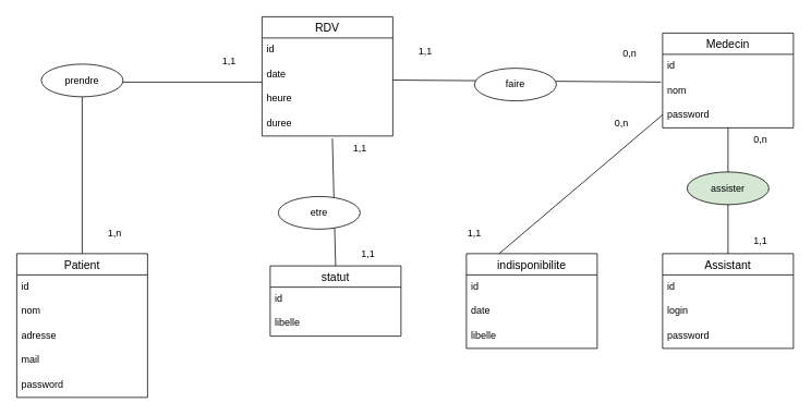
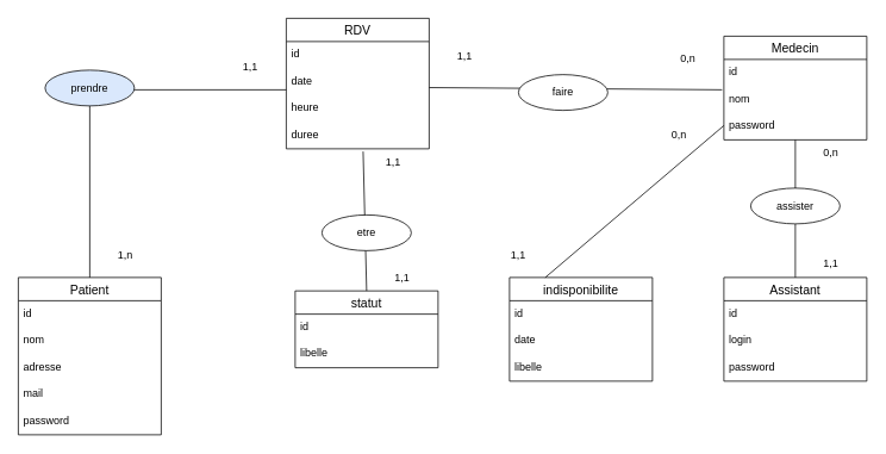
  <mxCell id="0" />
  <mxCell id="1" parent="0" />
  <mxCell id="2" value="RDV" style="swimlane;fontStyle=0;childLayout=stackLayout;horizontal=1;startSize=26;horizontalStack=0;resizeParent=1;resizeParentMax=0;resizeLast=0;collapsible=1;marginBottom=0;align=center;fontSize=14;" vertex="1" parent="1"><mxGeometry x="320" y="20" width="160" height="146" as="geometry" /></mxCell>
  <mxCell id="3" value="id" style="text;strokeColor=none;fillColor=none;spacingLeft=4;spacingRight=4;overflow=hidden;rotatable=0;points=[[0,0.5],[1,0.5]];portConstraint=eastwest;fontSize=12;" vertex="1" parent="2"><mxGeometry y="26" width="160" height="30" as="geometry" /></mxCell>
  <mxCell id="4" value="date" style="text;strokeColor=none;fillColor=none;spacingLeft=4;spacingRight=4;overflow=hidden;rotatable=0;points=[[0,0.5],[1,0.5]];portConstraint=eastwest;fontSize=12;" vertex="1" parent="2"><mxGeometry y="56" width="160" height="30" as="geometry" /></mxCell>
  <mxCell id="5" value="heure" style="text;strokeColor=none;fillColor=none;spacingLeft=4;spacingRight=4;overflow=hidden;rotatable=0;points=[[0,0.5],[1,0.5]];portConstraint=eastwest;fontSize=12;" vertex="1" parent="2"><mxGeometry y="86" width="160" height="30" as="geometry" /></mxCell>
  <mxCell id="6" value="duree" style="text;strokeColor=none;fillColor=none;spacingLeft=4;spacingRight=4;overflow=hidden;rotatable=0;points=[[0,0.5],[1,0.5]];portConstraint=eastwest;fontSize=12;" vertex="1" parent="2"><mxGeometry y="116" width="160" height="30" as="geometry" /></mxCell>
  <mxCell id="7" value="Medecin" style="swimlane;fontStyle=0;childLayout=stackLayout;horizontal=1;startSize=26;horizontalStack=0;resizeParent=1;resizeParentMax=0;resizeLast=0;collapsible=1;marginBottom=0;align=center;fontSize=14;" vertex="1" parent="1"><mxGeometry x="810" y="40" width="160" height="116" as="geometry" /></mxCell>
  <mxCell id="8" value="id" style="text;strokeColor=none;fillColor=none;spacingLeft=4;spacingRight=4;overflow=hidden;rotatable=0;points=[[0,0.5],[1,0.5]];portConstraint=eastwest;fontSize=12;" vertex="1" parent="7"><mxGeometry y="26" width="160" height="30" as="geometry" /></mxCell>
  <mxCell id="9" value="nom" style="text;strokeColor=none;fillColor=none;spacingLeft=4;spacingRight=4;overflow=hidden;rotatable=0;points=[[0,0.5],[1,0.5]];portConstraint=eastwest;fontSize=12;" vertex="1" parent="7"><mxGeometry y="56" width="160" height="30" as="geometry" /></mxCell>
  <mxCell id="10" value="password" style="text;strokeColor=none;fillColor=none;spacingLeft=4;spacingRight=4;overflow=hidden;rotatable=0;points=[[0,0.5],[1,0.5]];portConstraint=eastwest;fontSize=12;" vertex="1" parent="7"><mxGeometry y="86" width="160" height="30" as="geometry" /></mxCell>
  <mxCell id="11" value="Assistant" style="swimlane;fontStyle=0;childLayout=stackLayout;horizontal=1;startSize=26;horizontalStack=0;resizeParent=1;resizeParentMax=0;resizeLast=0;collapsible=1;marginBottom=0;align=center;fontSize=14;" vertex="1" parent="1"><mxGeometry x="810" y="310" width="160" height="116" as="geometry" /></mxCell>
  <mxCell id="12" value="id" style="text;strokeColor=none;fillColor=none;spacingLeft=4;spacingRight=4;overflow=hidden;rotatable=0;points=[[0,0.5],[1,0.5]];portConstraint=eastwest;fontSize=12;" vertex="1" parent="11"><mxGeometry y="26" width="160" height="30" as="geometry" /></mxCell>
  <mxCell id="13" value="login" style="text;strokeColor=none;fillColor=none;spacingLeft=4;spacingRight=4;overflow=hidden;rotatable=0;points=[[0,0.5],[1,0.5]];portConstraint=eastwest;fontSize=12;" vertex="1" parent="11"><mxGeometry y="56" width="160" height="30" as="geometry" /></mxCell>
  <mxCell id="14" value="password" style="text;strokeColor=none;fillColor=none;spacingLeft=4;spacingRight=4;overflow=hidden;rotatable=0;points=[[0,0.5],[1,0.5]];portConstraint=eastwest;fontSize=12;" vertex="1" parent="11"><mxGeometry y="86" width="160" height="30" as="geometry" /></mxCell>
  <mxCell id="15" value="statut" style="swimlane;fontStyle=0;childLayout=stackLayout;horizontal=1;startSize=26;horizontalStack=0;resizeParent=1;resizeParentMax=0;resizeLast=0;collapsible=1;marginBottom=0;align=center;fontSize=14;" vertex="1" parent="1"><mxGeometry x="330" y="325" width="160" height="86" as="geometry" /></mxCell>
  <mxCell id="16" value="id" style="text;strokeColor=none;fillColor=none;spacingLeft=4;spacingRight=4;overflow=hidden;rotatable=0;points=[[0,0.5],[1,0.5]];portConstraint=eastwest;fontSize=12;" vertex="1" parent="15"><mxGeometry y="26" width="160" height="30" as="geometry" /></mxCell>
  <mxCell id="17" value="libelle" style="text;strokeColor=none;fillColor=none;spacingLeft=4;spacingRight=4;overflow=hidden;rotatable=0;points=[[0,0.5],[1,0.5]];portConstraint=eastwest;fontSize=12;" vertex="1" parent="15"><mxGeometry y="56" width="160" height="30" as="geometry" /></mxCell>
  <mxCell id="18" value="Patient" style="swimlane;fontStyle=0;childLayout=stackLayout;horizontal=1;startSize=26;horizontalStack=0;resizeParent=1;resizeParentMax=0;resizeLast=0;collapsible=1;marginBottom=0;align=center;fontSize=14;" vertex="1" parent="1"><mxGeometry x="20" y="310" width="160" height="176" as="geometry" /></mxCell>
  <mxCell id="19" value="id" style="text;strokeColor=none;fillColor=none;spacingLeft=4;spacingRight=4;overflow=hidden;rotatable=0;points=[[0,0.5],[1,0.5]];portConstraint=eastwest;fontSize=12;" vertex="1" parent="18"><mxGeometry y="26" width="160" height="30" as="geometry" /></mxCell>
  <mxCell id="20" value="nom" style="text;strokeColor=none;fillColor=none;spacingLeft=4;spacingRight=4;overflow=hidden;rotatable=0;points=[[0,0.5],[1,0.5]];portConstraint=eastwest;fontSize=12;" vertex="1" parent="18"><mxGeometry y="56" width="160" height="30" as="geometry" /></mxCell>
  <mxCell id="21" value="adresse" style="text;strokeColor=none;fillColor=none;spacingLeft=4;spacingRight=4;overflow=hidden;rotatable=0;points=[[0,0.5],[1,0.5]];portConstraint=eastwest;fontSize=12;" vertex="1" parent="18"><mxGeometry y="86" width="160" height="30" as="geometry" /></mxCell>
  <mxCell id="22" value="mail" style="text;strokeColor=none;fillColor=none;spacingLeft=4;spacingRight=4;overflow=hidden;rotatable=0;points=[[0,0.5],[1,0.5]];portConstraint=eastwest;fontSize=12;" vertex="1" parent="18"><mxGeometry y="116" width="160" height="30" as="geometry" /></mxCell>
  <mxCell id="23" value="password" style="text;strokeColor=none;fillColor=none;spacingLeft=4;spacingRight=4;overflow=hidden;rotatable=0;points=[[0,0.5],[1,0.5]];portConstraint=eastwest;fontSize=12;" vertex="1" parent="18"><mxGeometry y="146" width="160" height="30" as="geometry" /></mxCell>
  <mxCell id="24" value="indisponibilite" style="swimlane;fontStyle=0;childLayout=stackLayout;horizontal=1;startSize=26;horizontalStack=0;resizeParent=1;resizeParentMax=0;resizeLast=0;collapsible=1;marginBottom=0;align=center;fontSize=14;" vertex="1" parent="1"><mxGeometry x="570" y="310" width="160" height="116" as="geometry" /></mxCell>
  <mxCell id="25" value="id" style="text;strokeColor=none;fillColor=none;spacingLeft=4;spacingRight=4;overflow=hidden;rotatable=0;points=[[0,0.5],[1,0.5]];portConstraint=eastwest;fontSize=12;" vertex="1" parent="24"><mxGeometry y="26" width="160" height="30" as="geometry" /></mxCell>
  <mxCell id="26" value="date" style="text;strokeColor=none;fillColor=none;spacingLeft=4;spacingRight=4;overflow=hidden;rotatable=0;points=[[0,0.5],[1,0.5]];portConstraint=eastwest;fontSize=12;" vertex="1" parent="24"><mxGeometry y="56" width="160" height="30" as="geometry" /></mxCell>
  <mxCell id="27" value="libelle" style="text;strokeColor=none;fillColor=none;spacingLeft=4;spacingRight=4;overflow=hidden;rotatable=0;points=[[0,0.5],[1,0.5]];portConstraint=eastwest;fontSize=12;" vertex="1" parent="24"><mxGeometry y="86" width="160" height="30" as="geometry" /></mxCell>
- <mxCell id="28" value="prendre" style="ellipse;whiteSpace=wrap;html=1;align=center;" vertex="1" parent="1"><mxGeometry x="50" y="78" width="100" height="40" as="geometry" /></mxCell>
+ <mxCell id="28" value="prendre" style="ellipse;whiteSpace=wrap;html=1;align=center;fillColor=#dae8fc;" vertex="1" parent="1"><mxGeometry x="50" y="78" width="100" height="40" as="geometry" /></mxCell>
  <mxCell id="29" value="" style="endArrow=none;html=1;rounded=0;" edge="1" parent="1"><mxGeometry relative="1" as="geometry"><mxPoint x="150" y="100" as="sourcePoint" /><mxPoint x="320" y="100" as="targetPoint" /></mxGeometry></mxCell>
  <mxCell id="30" value="" style="endArrow=none;html=1;rounded=0;entryX=0.5;entryY=0;entryDx=0;entryDy=0;exitX=0.5;exitY=1;exitDx=0;exitDy=0;" edge="1" parent="1" source="28" target="18"><mxGeometry relative="1" as="geometry"><mxPoint x="90" y="130" as="sourcePoint" /><mxPoint x="250" y="130" as="targetPoint" /></mxGeometry></mxCell>
  <mxCell id="31" value="" style="endArrow=none;html=1;rounded=0;entryX=0.538;entryY=1.1;entryDx=0;entryDy=0;entryPerimeter=0;exitX=0.5;exitY=0;exitDx=0;exitDy=0;" edge="1" parent="1" source="15" target="6"><mxGeometry relative="1" as="geometry"><mxPoint x="250" y="200" as="sourcePoint" /><mxPoint x="410" y="200" as="targetPoint" /></mxGeometry></mxCell>
- <mxCell id="32" value="etre" style="ellipse;whiteSpace=wrap;html=1;align=center;" vertex="1" parent="1"><mxGeometry x="340" y="240" width="100" height="40" as="geometry" /></mxCell>
+ <mxCell id="32" value="etre" style="ellipse;whiteSpace=wrap;html=1;align=center;" vertex="1" parent="1"><mxGeometry x="360" y="240" width="100" height="40" as="geometry" /></mxCell>
  <mxCell id="33" value="" style="endArrow=none;html=1;rounded=0;entryX=-0.012;entryY=0.133;entryDx=0;entryDy=0;entryPerimeter=0;" edge="1" parent="1" target="9"><mxGeometry relative="1" as="geometry"><mxPoint x="480" y="97.5" as="sourcePoint" /><mxPoint x="640" y="97.5" as="targetPoint" /></mxGeometry></mxCell>
  <mxCell id="34" value="faire" style="ellipse;whiteSpace=wrap;html=1;align=center;" vertex="1" parent="1"><mxGeometry x="580" y="83" width="100" height="40" as="geometry" /></mxCell>
  <mxCell id="35" value="" style="endArrow=none;html=1;rounded=0;exitX=0.25;exitY=0;exitDx=0;exitDy=0;" edge="1" parent="1" source="24"><mxGeometry relative="1" as="geometry"><mxPoint x="650" y="140" as="sourcePoint" /><mxPoint x="810" y="140" as="targetPoint" /></mxGeometry></mxCell>
  <mxCell id="36" value="" style="endArrow=none;html=1;rounded=0;entryX=0.5;entryY=0;entryDx=0;entryDy=0;exitX=0.5;exitY=1;exitDx=0;exitDy=0;" edge="1" parent="1" source="7" target="11"><mxGeometry relative="1" as="geometry"><mxPoint x="810" y="190" as="sourcePoint" /><mxPoint x="970" y="190" as="targetPoint" /></mxGeometry></mxCell>
- <mxCell id="37" value="assister" style="ellipse;whiteSpace=wrap;html=1;align=center;fillColor=#d5e8d4;" vertex="1" parent="1"><mxGeometry x="840" y="210" width="100" height="40" as="geometry" /></mxCell>
+ <mxCell id="37" value="assister" style="ellipse;whiteSpace=wrap;html=1;align=center;" vertex="1" parent="1"><mxGeometry x="840" y="210" width="100" height="40" as="geometry" /></mxCell>
  <mxCell id="38" value="0,n" style="text;html=1;strokeColor=none;fillColor=none;align=center;verticalAlign=middle;whiteSpace=wrap;rounded=0;" vertex="1" parent="1"><mxGeometry x="740" y="50" width="60" height="30" as="geometry" /></mxCell>
  <mxCell id="39" value="1,1" style="text;html=1;strokeColor=none;fillColor=none;align=center;verticalAlign=middle;whiteSpace=wrap;rounded=0;" vertex="1" parent="1"><mxGeometry x="490" y="48" width="60" height="30" as="geometry" /></mxCell>
  <mxCell id="40" value="0,n" style="text;html=1;strokeColor=none;fillColor=none;align=center;verticalAlign=middle;whiteSpace=wrap;rounded=0;" vertex="1" parent="1"><mxGeometry x="900" y="156" width="60" height="30" as="geometry" /></mxCell>
  <mxCell id="41" value="1,1" style="text;html=1;strokeColor=none;fillColor=none;align=center;verticalAlign=middle;whiteSpace=wrap;rounded=0;" vertex="1" parent="1"><mxGeometry x="900" y="280" width="60" height="30" as="geometry" /></mxCell>
  <mxCell id="42" value="1,1" style="text;html=1;strokeColor=none;fillColor=none;align=center;verticalAlign=middle;whiteSpace=wrap;rounded=0;" vertex="1" parent="1"><mxGeometry x="410" y="166" width="60" height="30" as="geometry" /></mxCell>
  <mxCell id="43" value="1,1" style="text;html=1;strokeColor=none;fillColor=none;align=center;verticalAlign=middle;whiteSpace=wrap;rounded=0;" vertex="1" parent="1"><mxGeometry x="420" y="295" width="60" height="30" as="geometry" /></mxCell>
  <mxCell id="44" value="1,1" style="text;html=1;strokeColor=none;fillColor=none;align=center;verticalAlign=middle;whiteSpace=wrap;rounded=0;" vertex="1" parent="1"><mxGeometry x="250" y="60" width="60" height="30" as="geometry" /></mxCell>
  <mxCell id="45" value="1,n" style="text;html=1;strokeColor=none;fillColor=none;align=center;verticalAlign=middle;whiteSpace=wrap;rounded=0;" vertex="1" parent="1"><mxGeometry x="110" y="270" width="60" height="30" as="geometry" /></mxCell>
  <mxCell id="46" value="0,n" style="text;html=1;strokeColor=none;fillColor=none;align=center;verticalAlign=middle;whiteSpace=wrap;rounded=0;" vertex="1" parent="1"><mxGeometry x="730" y="136" width="60" height="30" as="geometry" /></mxCell>
  <mxCell id="47" value="1,1" style="text;html=1;strokeColor=none;fillColor=none;align=center;verticalAlign=middle;whiteSpace=wrap;rounded=0;" vertex="1" parent="1"><mxGeometry x="550" y="270" width="60" height="30" as="geometry" /></mxCell>
